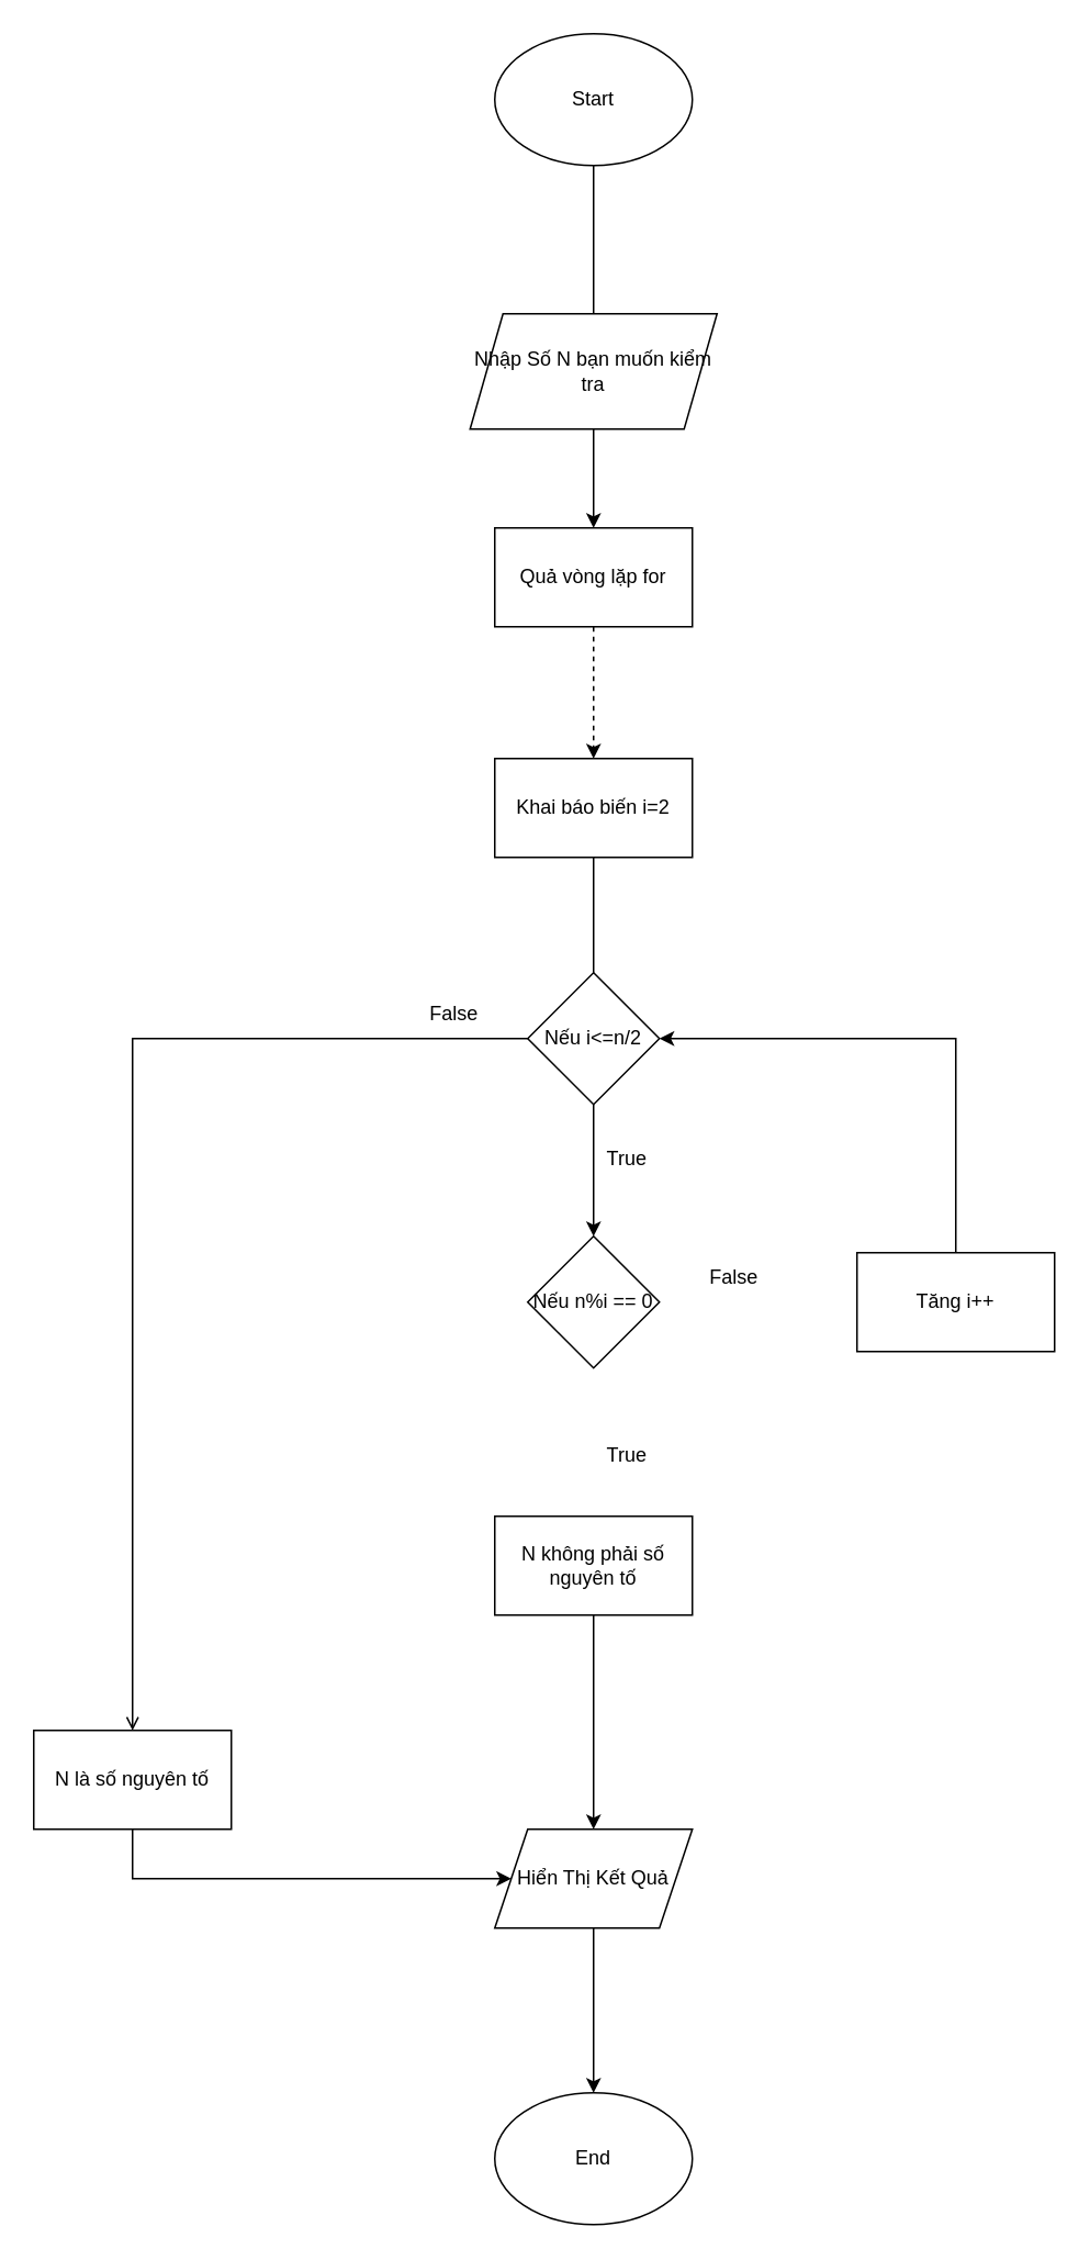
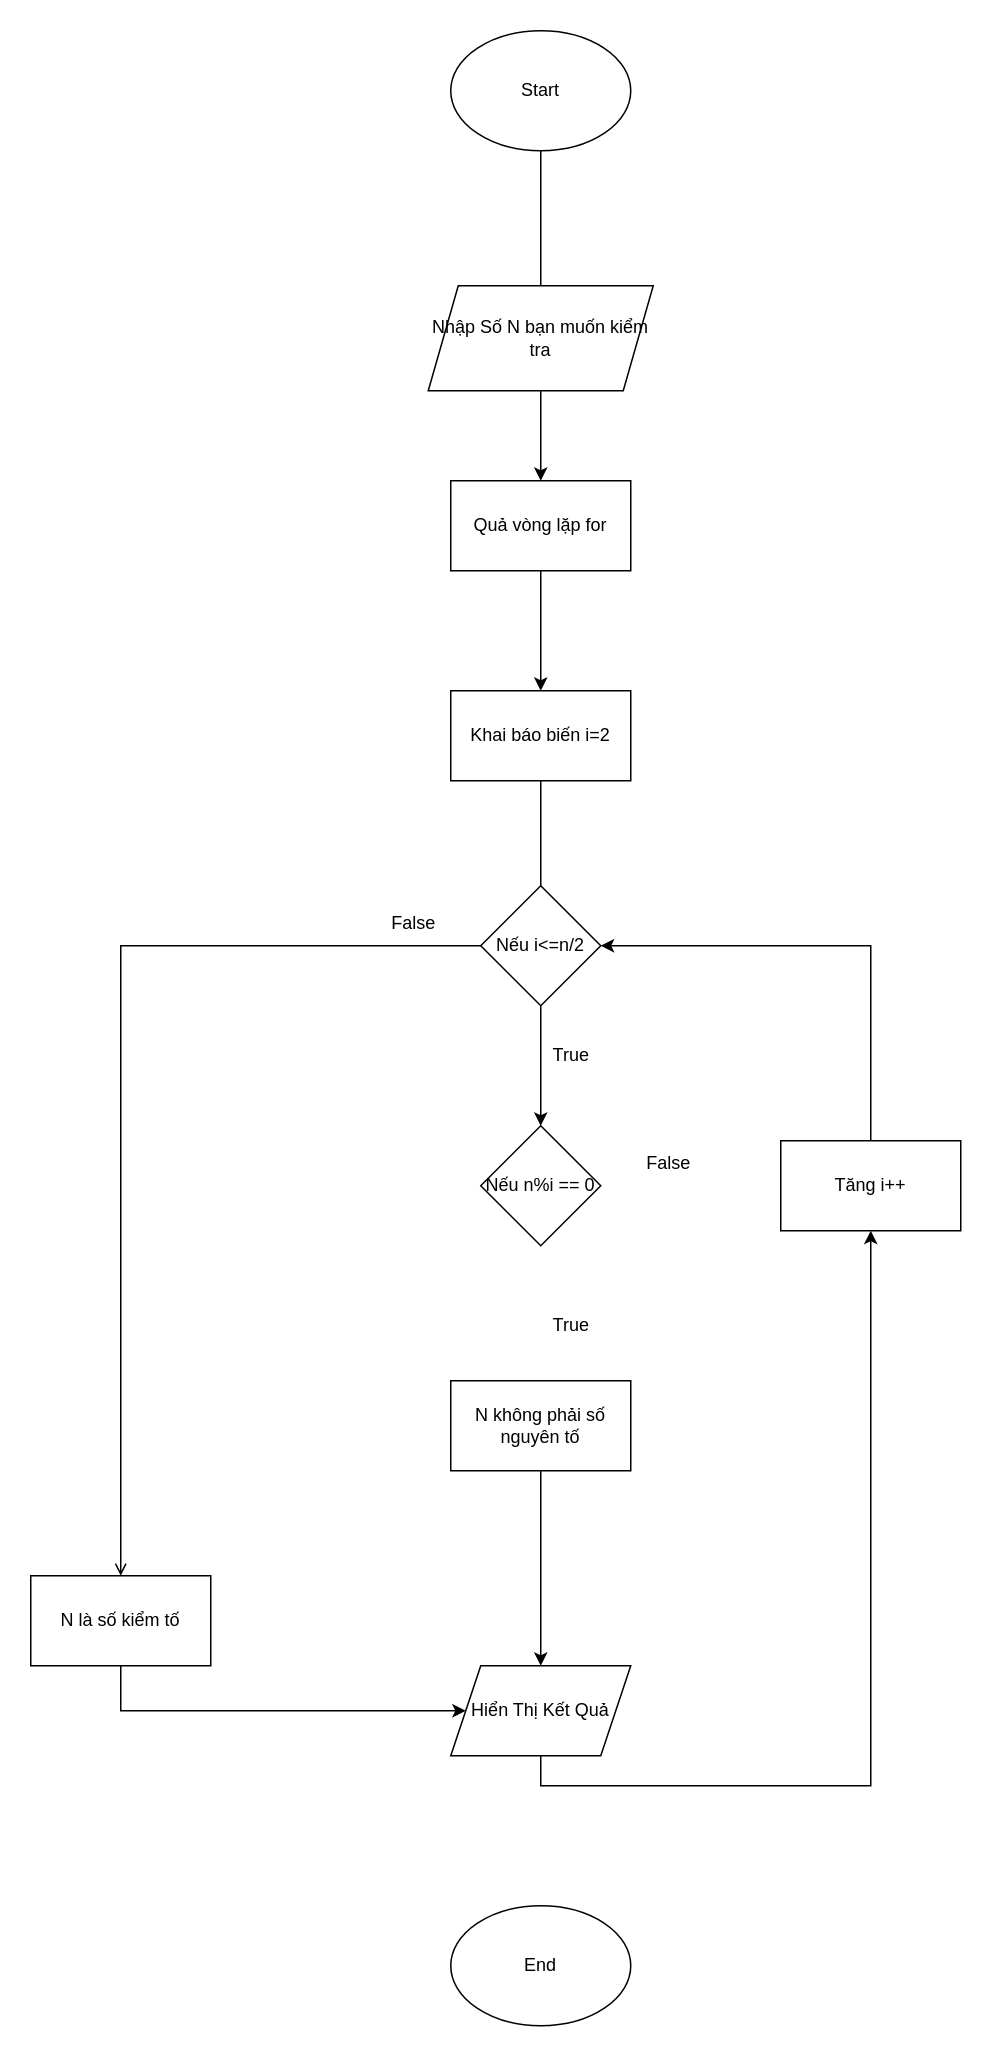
  <mxCell id="0" />
  <mxCell id="1" parent="0" />
  <mxCell id="2" value="" style="edgeStyle=orthogonalEdgeStyle;rounded=0;orthogonalLoop=1;jettySize=auto;html=1;entryX=0.5;entryY=0;entryDx=0;entryDy=0;endArrow=none;" edge="1" parent="1" source="3" target="5"><mxGeometry relative="1" as="geometry"><mxPoint x="360" y="190" as="targetPoint" /></mxGeometry></mxCell>
  <mxCell id="3" value="Start" style="ellipse;whiteSpace=wrap;html=1;" vertex="1" parent="1"><mxGeometry x="300" y="20" width="120" height="80" as="geometry" /></mxCell>
  <mxCell id="4" style="edgeStyle=orthogonalEdgeStyle;rounded=0;orthogonalLoop=1;jettySize=auto;html=1;exitX=0.5;exitY=1;exitDx=0;exitDy=0;entryX=0.5;entryY=0;entryDx=0;entryDy=0;" edge="1" parent="1" source="5" target="7"><mxGeometry relative="1" as="geometry" /></mxCell>
  <mxCell id="5" value="Nhập Số N bạn muốn kiểm tra" style="shape=parallelogram;perimeter=parallelogramPerimeter;whiteSpace=wrap;html=1;fixedSize=1;" vertex="1" parent="1"><mxGeometry x="285" y="190" width="150" height="70" as="geometry" /></mxCell>
- <mxCell id="6" value="" style="edgeStyle=orthogonalEdgeStyle;rounded=0;orthogonalLoop=1;jettySize=auto;html=1;dashed=1;" edge="1" parent="1" source="7" target="9"><mxGeometry relative="1" as="geometry" /></mxCell>
+ <mxCell id="6" value="" style="edgeStyle=orthogonalEdgeStyle;rounded=0;orthogonalLoop=1;jettySize=auto;html=1;" edge="1" parent="1" source="7" target="9"><mxGeometry relative="1" as="geometry" /></mxCell>
  <mxCell id="7" value="Quả vòng lặp for" style="rounded=0;whiteSpace=wrap;html=1;" vertex="1" parent="1"><mxGeometry x="300" y="320" width="120" height="60" as="geometry" /></mxCell>
  <mxCell id="8" value="" style="edgeStyle=orthogonalEdgeStyle;rounded=0;orthogonalLoop=1;jettySize=auto;html=1;endArrow=none;" edge="1" parent="1" source="9" target="12"><mxGeometry relative="1" as="geometry" /></mxCell>
  <mxCell id="9" value="Khai báo biến i=2" style="rounded=0;whiteSpace=wrap;html=1;" vertex="1" parent="1"><mxGeometry x="300" y="460" width="120" height="60" as="geometry" /></mxCell>
  <mxCell id="10" value="" style="edgeStyle=orthogonalEdgeStyle;rounded=0;orthogonalLoop=1;jettySize=auto;html=1;" edge="1" parent="1" source="12" target="13"><mxGeometry relative="1" as="geometry" /></mxCell>
  <mxCell id="11" value="" style="edgeStyle=orthogonalEdgeStyle;rounded=0;orthogonalLoop=1;jettySize=auto;html=1;endArrow=open;" edge="1" parent="1" source="12" target="24"><mxGeometry relative="1" as="geometry" /></mxCell>
  <mxCell id="12" value="Nếu i&amp;lt;=n/2" style="rhombus;whiteSpace=wrap;html=1;rounded=0;" vertex="1" parent="1"><mxGeometry x="320" y="590" width="80" height="80" as="geometry" /></mxCell>
  <mxCell id="13" value="Nếu n%i == 0" style="rhombus;whiteSpace=wrap;html=1;rounded=0;" vertex="1" parent="1"><mxGeometry x="320" y="750" width="80" height="80" as="geometry" /></mxCell>
  <mxCell id="14" style="edgeStyle=orthogonalEdgeStyle;rounded=0;orthogonalLoop=1;jettySize=auto;html=1;exitX=0.5;exitY=1;exitDx=0;exitDy=0;entryX=0.5;entryY=0;entryDx=0;entryDy=0;" edge="1" parent="1" source="15" target="19"><mxGeometry relative="1" as="geometry" /></mxCell>
  <mxCell id="15" value="N không phải số nguyên tố" style="whiteSpace=wrap;html=1;rounded=0;" vertex="1" parent="1"><mxGeometry x="300" y="920" width="120" height="60" as="geometry" /></mxCell>
  <mxCell id="16" style="edgeStyle=orthogonalEdgeStyle;rounded=0;orthogonalLoop=1;jettySize=auto;html=1;exitX=0.5;exitY=0;exitDx=0;exitDy=0;entryX=1;entryY=0.5;entryDx=0;entryDy=0;" edge="1" parent="1" source="17" target="12"><mxGeometry relative="1" as="geometry" /></mxCell>
  <mxCell id="17" value="Tăng i++" style="rounded=0;whiteSpace=wrap;html=1;" vertex="1" parent="1"><mxGeometry x="520" y="760" width="120" height="60" as="geometry" /></mxCell>
- <mxCell id="18" style="edgeStyle=orthogonalEdgeStyle;rounded=0;orthogonalLoop=1;jettySize=auto;html=1;exitX=0.5;exitY=1;exitDx=0;exitDy=0;entryX=0.5;entryY=0;entryDx=0;entryDy=0;" edge="1" parent="1" source="19" target="26"><mxGeometry relative="1" as="geometry" /></mxCell>
+ <mxCell id="18" style="edgeStyle=orthogonalEdgeStyle;rounded=0;orthogonalLoop=1;jettySize=auto;html=1;exitX=0.5;exitY=1;exitDx=0;exitDy=0;" edge="1" parent="1" source="19" target="17"><mxGeometry relative="1" as="geometry" /></mxCell>
  <mxCell id="19" value="Hiển Thị Kết Quả" style="shape=parallelogram;perimeter=parallelogramPerimeter;whiteSpace=wrap;html=1;fixedSize=1;" vertex="1" parent="1"><mxGeometry x="300" y="1110" width="120" height="60" as="geometry" /></mxCell>
  <mxCell id="20" value="True" style="text;html=1;align=center;verticalAlign=middle;resizable=0;points=[];autosize=1;strokeColor=none;fillColor=none;" vertex="1" parent="1"><mxGeometry x="355" y="868" width="50" height="30" as="geometry" /></mxCell>
  <mxCell id="21" value="False" style="text;html=1;align=center;verticalAlign=middle;resizable=0;points=[];autosize=1;strokeColor=none;fillColor=none;" vertex="1" parent="1"><mxGeometry x="420" y="760" width="50" height="30" as="geometry" /></mxCell>
  <mxCell id="22" value="True" style="text;html=1;align=center;verticalAlign=middle;resizable=0;points=[];autosize=1;strokeColor=none;fillColor=none;" vertex="1" parent="1"><mxGeometry x="355" y="688" width="50" height="30" as="geometry" /></mxCell>
  <mxCell id="23" style="edgeStyle=orthogonalEdgeStyle;rounded=0;orthogonalLoop=1;jettySize=auto;html=1;exitX=0.5;exitY=1;exitDx=0;exitDy=0;entryX=0;entryY=0.5;entryDx=0;entryDy=0;" edge="1" parent="1" source="24" target="19"><mxGeometry relative="1" as="geometry" /></mxCell>
- <mxCell id="24" value="N là số nguyên tố" style="whiteSpace=wrap;html=1;rounded=0;" vertex="1" parent="1"><mxGeometry x="20" y="1050" width="120" height="60" as="geometry" /></mxCell>
+ <mxCell id="24" value="N là số kiểm tố" style="whiteSpace=wrap;html=1;rounded=0;" vertex="1" parent="1"><mxGeometry x="20" y="1050" width="120" height="60" as="geometry" /></mxCell>
  <mxCell id="25" value="False" style="text;html=1;align=center;verticalAlign=middle;resizable=0;points=[];autosize=1;strokeColor=none;fillColor=none;" vertex="1" parent="1"><mxGeometry x="250" y="600" width="50" height="30" as="geometry" /></mxCell>
  <mxCell id="26" value="End" style="ellipse;whiteSpace=wrap;html=1;" vertex="1" parent="1"><mxGeometry x="300" y="1270" width="120" height="80" as="geometry" /></mxCell>
